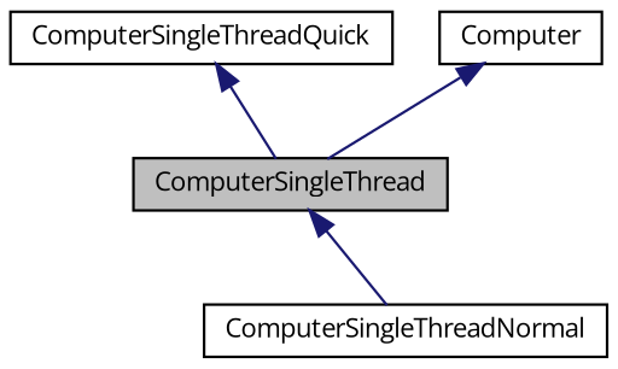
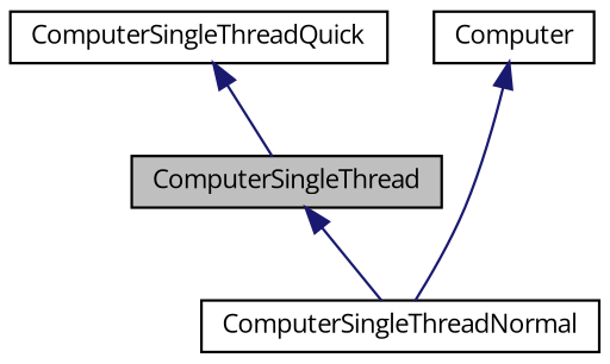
  digraph {
    fontname="Open Sans"
    node [color=black fillcolor=white fontname="Open Sans" fontsize=10 shape=record style=filled]
    edge [color=midnightblue dir=back fontname="Open Sans" fontsize=10 labelfontname=Helvetica labelfontsize=10 style=solid]
    n1 [fillcolor=grey75 fontcolor=black height=0.2 label=ComputerSingleThread width=0.4]
    n2 [height=0.2 label=ComputerSingleThreadNormal width=0.4]
    n3 [height=0.2 label=ComputerSingleThreadQuick width=0.4]
    n4 [height=0.2 label=Computer width=0.4]
    n1 -> n2
    n3 -> n1
-   n4 -> n1
+   n4 -> n2
  }
